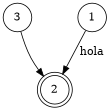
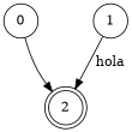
  digraph {
    nodesep=0.8
    rankdir=TB
    ranksep=0.5
    node [shape=circle]
    2 [shape=doublecircle]
-   0 [label=3]
+   0
    1
    0 -> 2 [label=" \n"]
    1 -> 2 [label=" hola"]
  }
